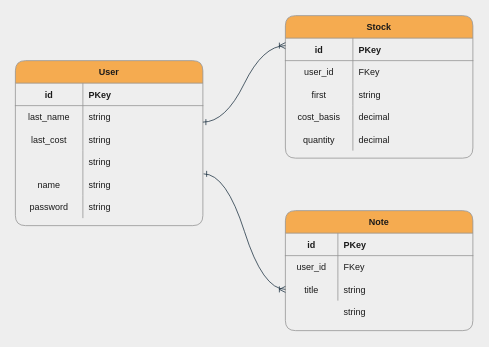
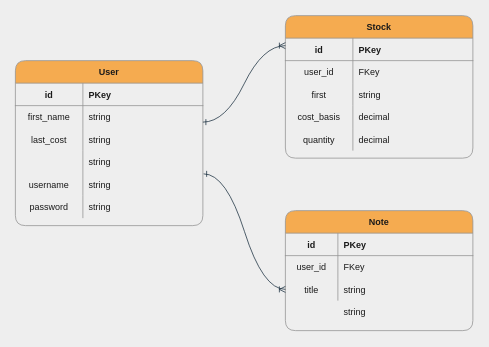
  <mxCell id="0" />
  <mxCell id="1" parent="0" />
  <mxCell id="2" value="Stock" style="shape=table;startSize=30;container=1;collapsible=1;childLayout=tableLayout;fixedRows=1;rowLines=0;fontStyle=1;align=center;resizeLast=1;rounded=1;fillColor=#F5AB50;strokeColor=#909090;fontColor=#1A1A1A;" parent="1" vertex="1"><mxGeometry x="380" y="20" width="250" height="190" as="geometry" /></mxCell>
  <mxCell id="3" value="" style="shape=partialRectangle;collapsible=0;dropTarget=0;pointerEvents=0;fillColor=none;points=[[0,0.5],[1,0.5]];portConstraint=eastwest;top=0;left=0;right=0;bottom=1;rounded=1;strokeColor=#909090;fontColor=#1A1A1A;" parent="2" vertex="1"><mxGeometry y="30" width="250" height="30" as="geometry" /></mxCell>
  <mxCell id="4" value="id" style="shape=partialRectangle;overflow=hidden;connectable=0;fillColor=none;top=0;left=0;bottom=0;right=0;fontStyle=1;rounded=1;strokeColor=#909090;fontColor=#1A1A1A;" parent="3" vertex="1"><mxGeometry width="90" height="30" as="geometry"><mxRectangle width="90" height="30" as="alternateBounds" /></mxGeometry></mxCell>
  <mxCell id="5" value="PKey" style="shape=partialRectangle;overflow=hidden;connectable=0;fillColor=none;top=0;left=0;bottom=0;right=0;align=left;spacingLeft=6;fontStyle=1;rounded=1;strokeColor=#909090;fontColor=#1A1A1A;" parent="3" vertex="1"><mxGeometry x="90" width="160" height="30" as="geometry"><mxRectangle width="160" height="30" as="alternateBounds" /></mxGeometry></mxCell>
  <mxCell id="6" value="" style="shape=partialRectangle;collapsible=0;dropTarget=0;pointerEvents=0;fillColor=none;points=[[0,0.5],[1,0.5]];portConstraint=eastwest;top=0;left=0;right=0;bottom=0;rounded=1;strokeColor=#909090;fontColor=#1A1A1A;" parent="2" vertex="1"><mxGeometry y="60" width="250" height="30" as="geometry" /></mxCell>
  <mxCell id="7" value="user_id" style="shape=partialRectangle;overflow=hidden;connectable=0;fillColor=none;top=0;left=0;bottom=0;right=0;rounded=1;strokeColor=#909090;fontColor=#1A1A1A;" parent="6" vertex="1"><mxGeometry width="90" height="30" as="geometry"><mxRectangle width="90" height="30" as="alternateBounds" /></mxGeometry></mxCell>
  <mxCell id="8" value="FKey" style="shape=partialRectangle;overflow=hidden;connectable=0;fillColor=none;top=0;left=0;bottom=0;right=0;align=left;spacingLeft=6;rounded=1;strokeColor=#909090;fontColor=#1A1A1A;" parent="6" vertex="1"><mxGeometry x="90" width="160" height="30" as="geometry"><mxRectangle width="160" height="30" as="alternateBounds" /></mxGeometry></mxCell>
  <mxCell id="9" value="" style="shape=tableRow;horizontal=0;startSize=0;swimlaneHead=0;swimlaneBody=0;fillColor=none;collapsible=0;dropTarget=0;points=[[0,0.5],[1,0.5]];portConstraint=eastwest;top=0;left=0;right=0;bottom=0;strokeColor=#909090;rounded=1;fontColor=#1A1A1A;" parent="2" vertex="1"><mxGeometry y="90" width="250" height="30" as="geometry" /></mxCell>
  <mxCell id="10" value="first" style="shape=partialRectangle;connectable=0;fillColor=none;top=0;left=0;bottom=0;right=0;editable=1;overflow=hidden;strokeColor=#909090;rounded=1;fontColor=#1A1A1A;" parent="9" vertex="1"><mxGeometry width="90" height="30" as="geometry"><mxRectangle width="90" height="30" as="alternateBounds" /></mxGeometry></mxCell>
  <mxCell id="11" value="string" style="shape=partialRectangle;connectable=0;fillColor=none;top=0;left=0;bottom=0;right=0;align=left;spacingLeft=6;overflow=hidden;strokeColor=#909090;rounded=1;fontColor=#1A1A1A;" parent="9" vertex="1"><mxGeometry x="90" width="160" height="30" as="geometry"><mxRectangle width="160" height="30" as="alternateBounds" /></mxGeometry></mxCell>
  <mxCell id="12" value="" style="shape=tableRow;horizontal=0;startSize=0;swimlaneHead=0;swimlaneBody=0;fillColor=none;collapsible=0;dropTarget=0;points=[[0,0.5],[1,0.5]];portConstraint=eastwest;top=0;left=0;right=0;bottom=0;strokeColor=#909090;rounded=1;fontColor=#1A1A1A;" parent="2" vertex="1"><mxGeometry y="120" width="250" height="30" as="geometry" /></mxCell>
  <mxCell id="13" value="cost_basis" style="shape=partialRectangle;connectable=0;fillColor=none;top=0;left=0;bottom=0;right=0;editable=1;overflow=hidden;strokeColor=#909090;rounded=1;fontColor=#1A1A1A;" parent="12" vertex="1"><mxGeometry width="90" height="30" as="geometry"><mxRectangle width="90" height="30" as="alternateBounds" /></mxGeometry></mxCell>
  <mxCell id="14" value="decimal" style="shape=partialRectangle;connectable=0;fillColor=none;top=0;left=0;bottom=0;right=0;align=left;spacingLeft=6;overflow=hidden;strokeColor=#909090;rounded=1;fontColor=#1A1A1A;" parent="12" vertex="1"><mxGeometry x="90" width="160" height="30" as="geometry"><mxRectangle width="160" height="30" as="alternateBounds" /></mxGeometry></mxCell>
  <mxCell id="15" value="" style="shape=tableRow;horizontal=0;startSize=0;swimlaneHead=0;swimlaneBody=0;fillColor=none;collapsible=0;dropTarget=0;points=[[0,0.5],[1,0.5]];portConstraint=eastwest;top=0;left=0;right=0;bottom=0;strokeColor=#909090;rounded=1;fontColor=#1A1A1A;" parent="2" vertex="1"><mxGeometry y="150" width="250" height="30" as="geometry" /></mxCell>
  <mxCell id="16" value="quantity" style="shape=partialRectangle;connectable=0;fillColor=none;top=0;left=0;bottom=0;right=0;editable=1;overflow=hidden;strokeColor=#909090;rounded=1;fontColor=#1A1A1A;" parent="15" vertex="1"><mxGeometry width="90" height="30" as="geometry"><mxRectangle width="90" height="30" as="alternateBounds" /></mxGeometry></mxCell>
  <mxCell id="17" value="decimal" style="shape=partialRectangle;connectable=0;fillColor=none;top=0;left=0;bottom=0;right=0;align=left;spacingLeft=6;overflow=hidden;strokeColor=#909090;rounded=1;fontColor=#1A1A1A;" parent="15" vertex="1"><mxGeometry x="90" width="160" height="30" as="geometry"><mxRectangle width="160" height="30" as="alternateBounds" /></mxGeometry></mxCell>
  <mxCell id="18" value="Note" style="shape=table;startSize=30;container=1;collapsible=1;childLayout=tableLayout;fixedRows=1;rowLines=0;fontStyle=1;align=center;resizeLast=1;rounded=1;fillColor=#F5AB50;strokeColor=#909090;fontColor=#1A1A1A;" parent="1" vertex="1"><mxGeometry x="380" y="280" width="250" height="160" as="geometry" /></mxCell>
  <mxCell id="19" value="" style="shape=partialRectangle;collapsible=0;dropTarget=0;pointerEvents=0;fillColor=none;points=[[0,0.5],[1,0.5]];portConstraint=eastwest;top=0;left=0;right=0;bottom=1;rounded=1;strokeColor=#909090;fontColor=#1A1A1A;" parent="18" vertex="1"><mxGeometry y="30" width="250" height="30" as="geometry" /></mxCell>
  <mxCell id="20" value="id" style="shape=partialRectangle;overflow=hidden;connectable=0;fillColor=none;top=0;left=0;bottom=0;right=0;fontStyle=1;rounded=1;strokeColor=#909090;fontColor=#1A1A1A;" parent="19" vertex="1"><mxGeometry width="70" height="30" as="geometry"><mxRectangle width="70" height="30" as="alternateBounds" /></mxGeometry></mxCell>
  <mxCell id="21" value="PKey" style="shape=partialRectangle;overflow=hidden;connectable=0;fillColor=none;top=0;left=0;bottom=0;right=0;align=left;spacingLeft=6;fontStyle=1;rounded=1;strokeColor=#909090;fontColor=#1A1A1A;" parent="19" vertex="1"><mxGeometry x="70" width="180" height="30" as="geometry"><mxRectangle width="180" height="30" as="alternateBounds" /></mxGeometry></mxCell>
  <mxCell id="22" value="" style="shape=partialRectangle;collapsible=0;dropTarget=0;pointerEvents=0;fillColor=none;points=[[0,0.5],[1,0.5]];portConstraint=eastwest;top=0;left=0;right=0;bottom=0;rounded=1;strokeColor=#909090;fontColor=#1A1A1A;" parent="18" vertex="1"><mxGeometry y="60" width="250" height="30" as="geometry" /></mxCell>
  <mxCell id="23" value="user_id" style="shape=partialRectangle;overflow=hidden;connectable=0;fillColor=none;top=0;left=0;bottom=0;right=0;rounded=1;strokeColor=#909090;fontColor=#1A1A1A;" parent="22" vertex="1"><mxGeometry width="70" height="30" as="geometry"><mxRectangle width="70" height="30" as="alternateBounds" /></mxGeometry></mxCell>
  <mxCell id="24" value="FKey" style="shape=partialRectangle;overflow=hidden;connectable=0;fillColor=none;top=0;left=0;bottom=0;right=0;align=left;spacingLeft=6;rounded=1;strokeColor=#909090;fontColor=#1A1A1A;" parent="22" vertex="1"><mxGeometry x="70" width="180" height="30" as="geometry"><mxRectangle width="180" height="30" as="alternateBounds" /></mxGeometry></mxCell>
  <mxCell id="25" value="" style="shape=tableRow;horizontal=0;startSize=0;swimlaneHead=0;swimlaneBody=0;fillColor=none;collapsible=0;dropTarget=0;points=[[0,0.5],[1,0.5]];portConstraint=eastwest;top=0;left=0;right=0;bottom=0;strokeColor=#909090;rounded=1;fontColor=#1A1A1A;" parent="18" vertex="1"><mxGeometry y="90" width="250" height="30" as="geometry" /></mxCell>
  <mxCell id="26" value="title" style="shape=partialRectangle;connectable=0;fillColor=none;top=0;left=0;bottom=0;right=0;editable=1;overflow=hidden;strokeColor=#909090;rounded=1;fontColor=#1A1A1A;" parent="25" vertex="1"><mxGeometry width="70" height="30" as="geometry"><mxRectangle width="70" height="30" as="alternateBounds" /></mxGeometry></mxCell>
  <mxCell id="27" value="string" style="shape=partialRectangle;connectable=0;fillColor=none;top=0;left=0;bottom=0;right=0;align=left;spacingLeft=6;overflow=hidden;strokeColor=#909090;rounded=1;fontColor=#1A1A1A;" parent="25" vertex="1"><mxGeometry x="70" width="180" height="30" as="geometry"><mxRectangle width="180" height="30" as="alternateBounds" /></mxGeometry></mxCell>
  <mxCell id="28" value="" style="shape=partialRectangle;collapsible=0;dropTarget=0;pointerEvents=0;fillColor=none;points=[[0,0.5],[1,0.5]];portConstraint=eastwest;top=0;left=0;right=0;bottom=0;rounded=1;strokeColor=#909090;fontColor=#1A1A1A;" parent="18" vertex="1"><mxGeometry y="120" width="250" height="30" as="geometry" /></mxCell>
  <mxCell id="29" value="string" style="shape=partialRectangle;overflow=hidden;connectable=0;fillColor=none;top=0;left=0;bottom=0;right=0;align=left;spacingLeft=6;rounded=1;strokeColor=#909090;fontColor=#1A1A1A;" parent="28" vertex="1"><mxGeometry x="70" width="180" height="30" as="geometry"><mxRectangle width="180" height="30" as="alternateBounds" /></mxGeometry></mxCell>
  <mxCell id="30" value="User" style="shape=table;startSize=30;container=1;collapsible=1;childLayout=tableLayout;fixedRows=1;rowLines=0;fontStyle=1;align=center;resizeLast=1;strokeColor=#909090;rounded=1;fillColor=#F5AB50;fontColor=#1A1A1A;" parent="1" vertex="1"><mxGeometry x="20" y="80" width="250" height="220" as="geometry" /></mxCell>
  <mxCell id="31" value="" style="shape=partialRectangle;collapsible=0;dropTarget=0;pointerEvents=0;fillColor=none;points=[[0,0.5],[1,0.5]];portConstraint=eastwest;top=0;left=0;right=0;bottom=1;rounded=1;strokeColor=#909090;fontColor=#1A1A1A;" parent="30" vertex="1"><mxGeometry y="30" width="250" height="30" as="geometry" /></mxCell>
  <mxCell id="32" value="id" style="shape=partialRectangle;overflow=hidden;connectable=0;fillColor=none;top=0;left=0;bottom=0;right=0;fontStyle=1;rounded=1;strokeColor=#909090;fontColor=#1A1A1A;" parent="31" vertex="1"><mxGeometry width="90" height="30" as="geometry"><mxRectangle width="90" height="30" as="alternateBounds" /></mxGeometry></mxCell>
  <mxCell id="33" value="PKey" style="shape=partialRectangle;overflow=hidden;connectable=0;fillColor=none;top=0;left=0;bottom=0;right=0;align=left;spacingLeft=6;fontStyle=1;rounded=1;strokeColor=#909090;fontColor=#1A1A1A;" parent="31" vertex="1"><mxGeometry x="90" width="160" height="30" as="geometry"><mxRectangle width="160" height="30" as="alternateBounds" /></mxGeometry></mxCell>
  <mxCell id="34" value="" style="shape=tableRow;horizontal=0;startSize=0;swimlaneHead=0;swimlaneBody=0;fillColor=none;collapsible=0;dropTarget=0;points=[[0,0.5],[1,0.5]];portConstraint=eastwest;top=0;left=0;right=0;bottom=0;rounded=1;strokeColor=#909090;fontColor=#1A1A1A;" parent="30" vertex="1"><mxGeometry y="60" width="250" height="30" as="geometry" /></mxCell>
- <mxCell id="35" value="last_name" style="shape=partialRectangle;connectable=0;fillColor=none;top=0;left=0;bottom=0;right=0;editable=1;overflow=hidden;rounded=1;strokeColor=#909090;fontColor=#1A1A1A;" parent="34" vertex="1"><mxGeometry width="90" height="30" as="geometry"><mxRectangle width="90" height="30" as="alternateBounds" /></mxGeometry></mxCell>
+ <mxCell id="35" value="first_name" style="shape=partialRectangle;connectable=0;fillColor=none;top=0;left=0;bottom=0;right=0;editable=1;overflow=hidden;rounded=1;strokeColor=#909090;fontColor=#1A1A1A;" parent="34" vertex="1"><mxGeometry width="90" height="30" as="geometry"><mxRectangle width="90" height="30" as="alternateBounds" /></mxGeometry></mxCell>
  <mxCell id="36" value="string" style="shape=partialRectangle;connectable=0;fillColor=none;top=0;left=0;bottom=0;right=0;align=left;spacingLeft=6;overflow=hidden;rounded=1;strokeColor=#909090;fontColor=#1A1A1A;" parent="34" vertex="1"><mxGeometry x="90" width="160" height="30" as="geometry"><mxRectangle width="160" height="30" as="alternateBounds" /></mxGeometry></mxCell>
  <mxCell id="37" value="" style="shape=tableRow;horizontal=0;startSize=0;swimlaneHead=0;swimlaneBody=0;fillColor=none;collapsible=0;dropTarget=0;points=[[0,0.5],[1,0.5]];portConstraint=eastwest;top=0;left=0;right=0;bottom=0;rounded=1;strokeColor=#909090;fontColor=#1A1A1A;" parent="30" vertex="1"><mxGeometry y="90" width="250" height="30" as="geometry" /></mxCell>
  <mxCell id="38" value="last_cost" style="shape=partialRectangle;connectable=0;fillColor=none;top=0;left=0;bottom=0;right=0;editable=1;overflow=hidden;rounded=1;strokeColor=#909090;fontColor=#1A1A1A;" parent="37" vertex="1"><mxGeometry width="90" height="30" as="geometry"><mxRectangle width="90" height="30" as="alternateBounds" /></mxGeometry></mxCell>
  <mxCell id="39" value="string" style="shape=partialRectangle;connectable=0;fillColor=none;top=0;left=0;bottom=0;right=0;align=left;spacingLeft=6;overflow=hidden;rounded=1;strokeColor=#909090;fontColor=#1A1A1A;" parent="37" vertex="1"><mxGeometry x="90" width="160" height="30" as="geometry"><mxRectangle width="160" height="30" as="alternateBounds" /></mxGeometry></mxCell>
  <mxCell id="40" value="" style="shape=partialRectangle;collapsible=0;dropTarget=0;pointerEvents=0;fillColor=none;points=[[0,0.5],[1,0.5]];portConstraint=eastwest;top=0;left=0;right=0;bottom=0;rounded=1;strokeColor=#909090;fontColor=#1A1A1A;" parent="30" vertex="1"><mxGeometry y="120" width="250" height="30" as="geometry" /></mxCell>
  <mxCell id="41" value="string" style="shape=partialRectangle;overflow=hidden;connectable=0;fillColor=none;top=0;left=0;bottom=0;right=0;align=left;spacingLeft=6;rounded=1;strokeColor=#909090;fontColor=#1A1A1A;" parent="40" vertex="1"><mxGeometry x="90" width="160" height="30" as="geometry"><mxRectangle width="160" height="30" as="alternateBounds" /></mxGeometry></mxCell>
  <mxCell id="42" value="" style="shape=tableRow;horizontal=0;startSize=0;swimlaneHead=0;swimlaneBody=0;fillColor=none;collapsible=0;dropTarget=0;points=[[0,0.5],[1,0.5]];portConstraint=eastwest;top=0;left=0;right=0;bottom=0;rounded=1;strokeColor=#909090;fontColor=#1A1A1A;" parent="30" vertex="1"><mxGeometry y="150" width="250" height="30" as="geometry" /></mxCell>
- <mxCell id="43" value="name" style="shape=partialRectangle;connectable=0;fillColor=none;top=0;left=0;bottom=0;right=0;editable=1;overflow=hidden;rounded=1;strokeColor=#909090;fontColor=#1A1A1A;" parent="42" vertex="1"><mxGeometry width="90" height="30" as="geometry"><mxRectangle width="90" height="30" as="alternateBounds" /></mxGeometry></mxCell>
+ <mxCell id="43" value="username" style="shape=partialRectangle;connectable=0;fillColor=none;top=0;left=0;bottom=0;right=0;editable=1;overflow=hidden;rounded=1;strokeColor=#909090;fontColor=#1A1A1A;" parent="42" vertex="1"><mxGeometry width="90" height="30" as="geometry"><mxRectangle width="90" height="30" as="alternateBounds" /></mxGeometry></mxCell>
  <mxCell id="44" value="string" style="shape=partialRectangle;connectable=0;fillColor=none;top=0;left=0;bottom=0;right=0;align=left;spacingLeft=6;overflow=hidden;rounded=1;strokeColor=#909090;fontColor=#1A1A1A;" parent="42" vertex="1"><mxGeometry x="90" width="160" height="30" as="geometry"><mxRectangle width="160" height="30" as="alternateBounds" /></mxGeometry></mxCell>
  <mxCell id="45" value="" style="shape=tableRow;horizontal=0;startSize=0;swimlaneHead=0;swimlaneBody=0;fillColor=none;collapsible=0;dropTarget=0;points=[[0,0.5],[1,0.5]];portConstraint=eastwest;top=0;left=0;right=0;bottom=0;rounded=1;strokeColor=#909090;fontColor=#1A1A1A;" parent="30" vertex="1"><mxGeometry y="180" width="250" height="30" as="geometry" /></mxCell>
  <mxCell id="46" value="password" style="shape=partialRectangle;connectable=0;fillColor=none;top=0;left=0;bottom=0;right=0;editable=1;overflow=hidden;rounded=1;strokeColor=#909090;fontColor=#1A1A1A;" parent="45" vertex="1"><mxGeometry width="90" height="30" as="geometry"><mxRectangle width="90" height="30" as="alternateBounds" /></mxGeometry></mxCell>
  <mxCell id="47" value="string" style="shape=partialRectangle;connectable=0;fillColor=none;top=0;left=0;bottom=0;right=0;align=left;spacingLeft=6;overflow=hidden;rounded=1;strokeColor=#909090;fontColor=#1A1A1A;" parent="45" vertex="1"><mxGeometry x="90" width="160" height="30" as="geometry"><mxRectangle width="160" height="30" as="alternateBounds" /></mxGeometry></mxCell>
  <mxCell id="48" value="" style="edgeStyle=entityRelationEdgeStyle;fontSize=12;html=1;endArrow=ERoneToMany;rounded=1;startArrow=ERone;startFill=0;curved=1;labelBackgroundColor=#EEEEEE;strokeColor=#182E3E;fontColor=#1A1A1A;" edge="1" parent="1"><mxGeometry width="100" height="100" relative="1" as="geometry"><mxPoint x="270" y="162" as="sourcePoint" /><mxPoint x="380" y="60" as="targetPoint" /></mxGeometry></mxCell>
  <mxCell id="49" value="" style="edgeStyle=entityRelationEdgeStyle;fontSize=12;html=1;endArrow=ERoneToMany;rounded=1;entryX=0;entryY=0.5;entryDx=0;entryDy=0;exitX=1.004;exitY=0.033;exitDx=0;exitDy=0;exitPerimeter=0;startArrow=ERone;startFill=0;curved=1;labelBackgroundColor=#EEEEEE;strokeColor=#182E3E;fontColor=#1A1A1A;" edge="1" parent="1" source="42" target="25"><mxGeometry width="100" height="100" relative="1" as="geometry"><mxPoint x="270" y="270" as="sourcePoint" /><mxPoint x="370" y="170" as="targetPoint" /></mxGeometry></mxCell>
